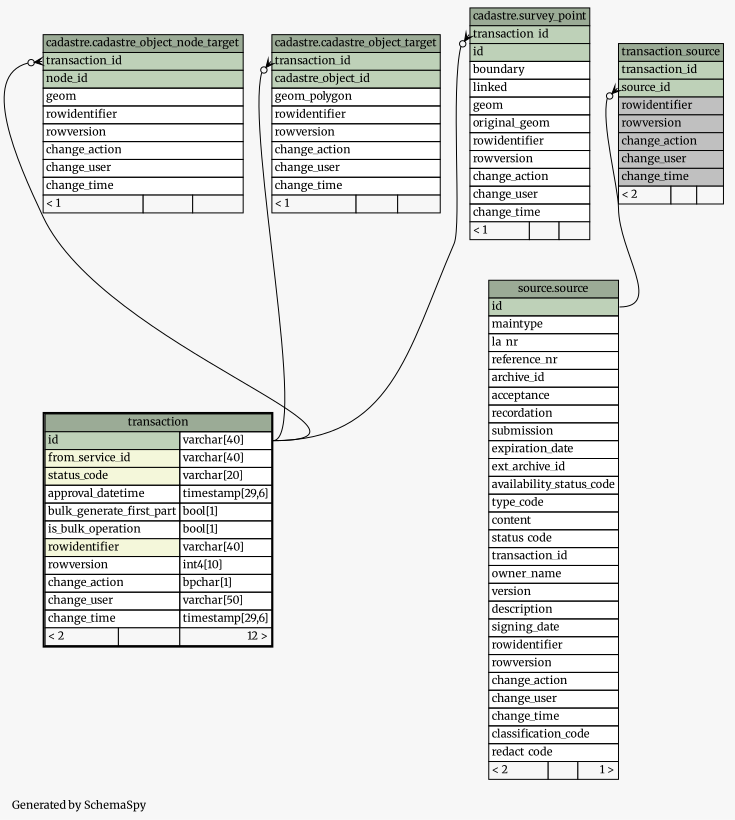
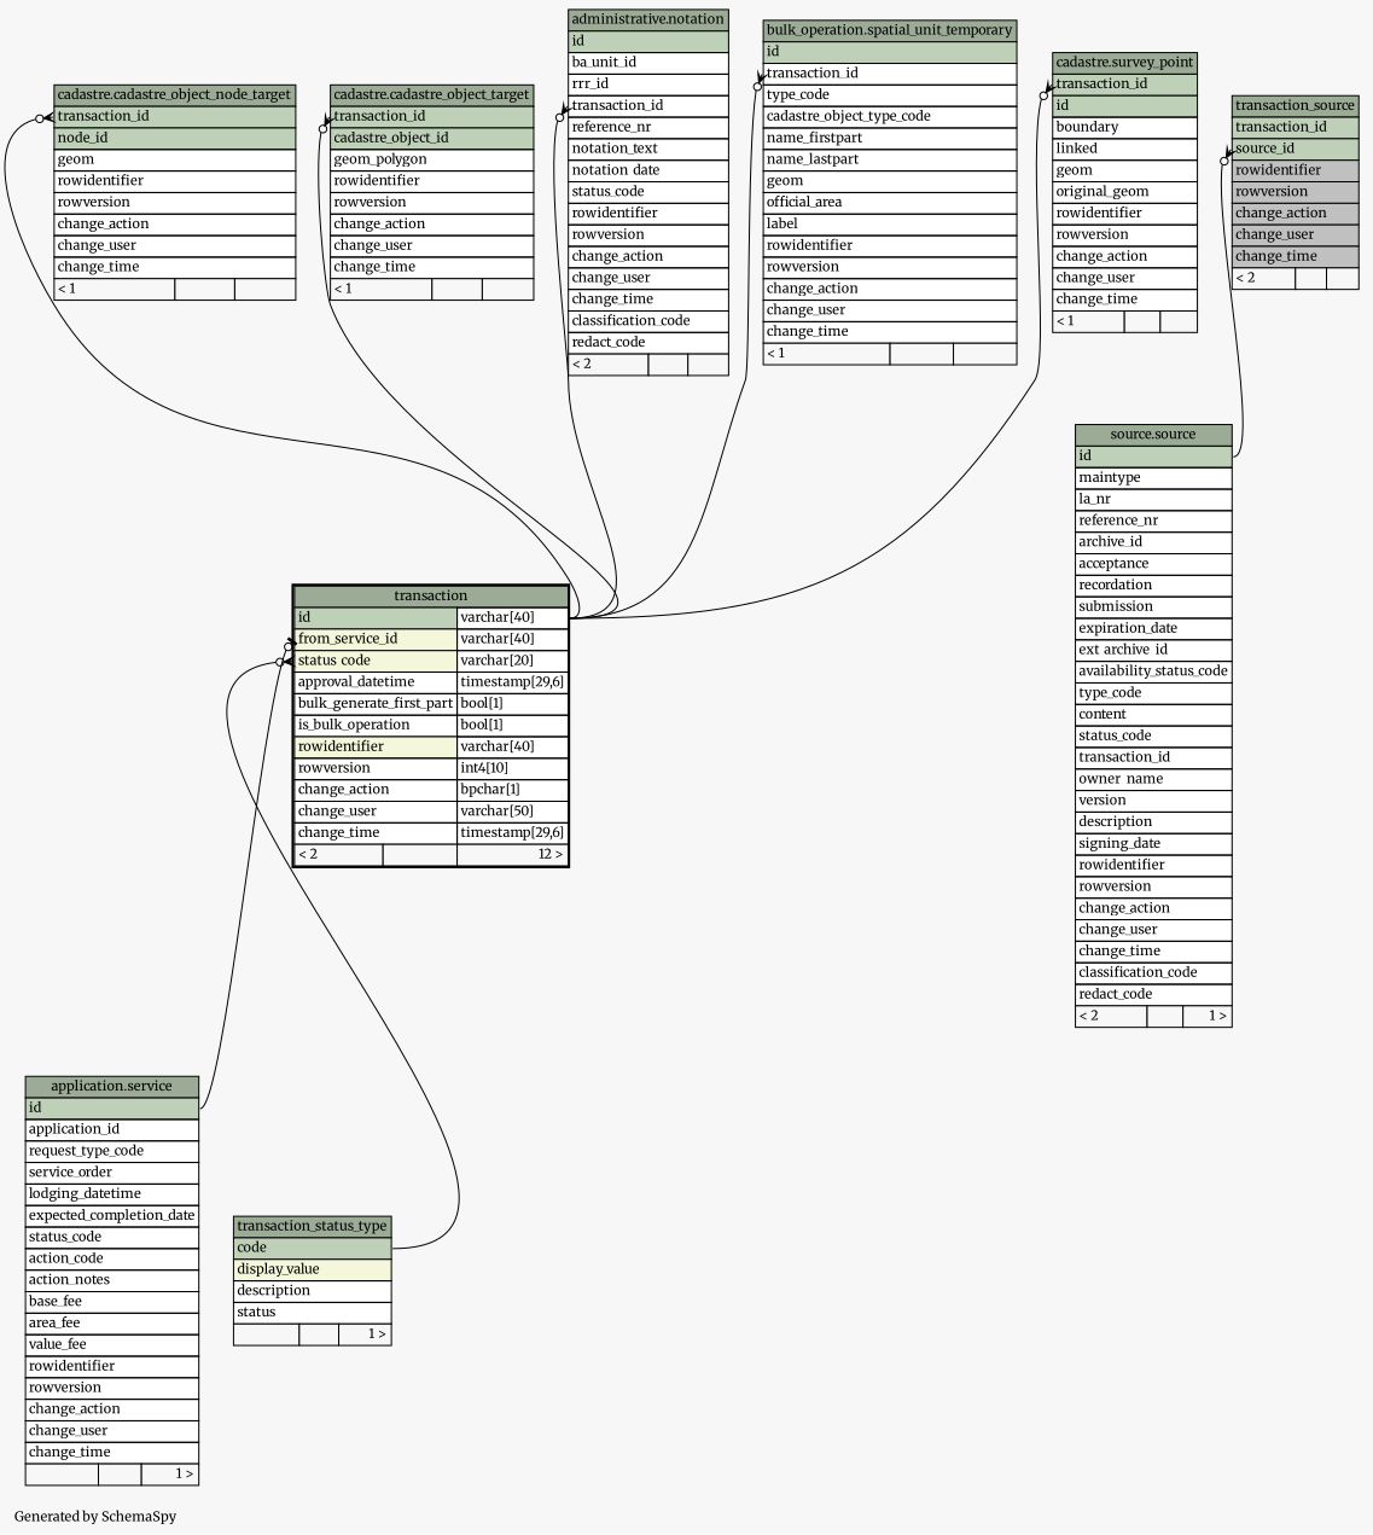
  digraph {
    bgcolor="#f7f7f7"
    fontname=Merriweather
    fontsize=11
    label="\nGenerated by SchemaSpy"
    labeljust=l
    nodesep=0.18
    rankdir=TB
    ranksep=0.46
    node [fontname=Merriweather fontsize=11 shape=plaintext]
    edge [arrowhead=none arrowsize=0.8 arrowtail=crowodot dir=back fontname=Merriweather headport="id.type:e" tailport="transaction_id:w"]
    n1 [label=<     <TABLE BORDER="2" CELLBORDER="1" CELLSPACING="0" BGCOLOR="#ffffff">       <TR><TD COLSPAN="3" BGCOLOR="#9bab96" ALIGN="CENTER">transaction</TD></TR>       <TR><TD PORT="id" COLSPAN="2" BGCOLOR="#bed1b8" ALIGN="LEFT">id</TD><TD PORT="id.type" ALIGN="LEFT">varchar[40]</TD></TR>       <TR><TD PORT="from_service_id" COLSPAN="2" BGCOLOR="#f4f7da" ALIGN="LEFT">from_service_id</TD><TD PORT="from_service_id.type" ALIGN="LEFT">varchar[40]</TD></TR>       <TR><TD PORT="status_code" COLSPAN="2" BGCOLOR="#f4f7da" ALIGN="LEFT">status_code</TD><TD PORT="status_code.type" ALIGN="LEFT">varchar[20]</TD></TR>       <TR><TD PORT="approval_datetime" COLSPAN="2" ALIGN="LEFT">approval_datetime</TD><TD PORT="approval_datetime.type" ALIGN="LEFT">timestamp[29,6]</TD></TR>       <TR><TD PORT="bulk_generate_first_part" COLSPAN="2" ALIGN="LEFT">bulk_generate_first_part</TD><TD PORT="bulk_generate_first_part.type" ALIGN="LEFT">bool[1]</TD></TR>       <TR><TD PORT="is_bulk_operation" COLSPAN="2" ALIGN="LEFT">is_bulk_operation</TD><TD PORT="is_bulk_operation.type" ALIGN="LEFT">bool[1]</TD></TR>       <TR><TD PORT="rowidentifier" COLSPAN="2" BGCOLOR="#f4f7da" ALIGN="LEFT">rowidentifier</TD><TD PORT="rowidentifier.type" ALIGN="LEFT">varchar[40]</TD></TR>       <TR><TD PORT="rowversion" COLSPAN="2" ALIGN="LEFT">rowversion</TD><TD PORT="rowversion.type" ALIGN="LEFT">int4[10]</TD></TR>       <TR><TD PORT="change_action" COLSPAN="2" ALIGN="LEFT">change_action</TD><TD PORT="change_action.type" ALIGN="LEFT">bpchar[1]</TD></TR>       <TR><TD PORT="change_user" COLSPAN="2" ALIGN="LEFT">change_user</TD><TD PORT="change_user.type" ALIGN="LEFT">varchar[50]</TD></TR>       <TR><TD PORT="change_time" COLSPAN="2" ALIGN="LEFT">change_time</TD><TD PORT="change_time.type" ALIGN="LEFT">timestamp[29,6]</TD></TR>       <TR><TD ALIGN="LEFT" BGCOLOR="#f7f7f7">&lt; 2</TD><TD ALIGN="RIGHT" BGCOLOR="#f7f7f7">  </TD><TD ALIGN="RIGHT" BGCOLOR="#f7f7f7">12 &gt;</TD></TR>     </TABLE>>]
+   n2 [label=<     <TABLE BORDER="0" CELLBORDER="1" CELLSPACING="0" BGCOLOR="#ffffff">       <TR><TD COLSPAN="3" BGCOLOR="#9bab96" ALIGN="CENTER">application.service</TD></TR>       <TR><TD PORT="id" COLSPAN="3" BGCOLOR="#bed1b8" ALIGN="LEFT">id</TD></TR>       <TR><TD PORT="application_id" COLSPAN="3" ALIGN="LEFT">application_id</TD></TR>       <TR><TD PORT="request_type_code" COLSPAN="3" ALIGN="LEFT">request_type_code</TD></TR>       <TR><TD PORT="service_order" COLSPAN="3" ALIGN="LEFT">service_order</TD></TR>       <TR><TD PORT="lodging_datetime" COLSPAN="3" ALIGN="LEFT">lodging_datetime</TD></TR>       <TR><TD PORT="expected_completion_date" COLSPAN="3" ALIGN="LEFT">expected_completion_date</TD></TR>       <TR><TD PORT="status_code" COLSPAN="3" ALIGN="LEFT">status_code</TD></TR>       <TR><TD PORT="action_code" COLSPAN="3" ALIGN="LEFT">action_code</TD></TR>       <TR><TD PORT="action_notes" COLSPAN="3" ALIGN="LEFT">action_notes</TD></TR>       <TR><TD PORT="base_fee" COLSPAN="3" ALIGN="LEFT">base_fee</TD></TR>       <TR><TD PORT="area_fee" COLSPAN="3" ALIGN="LEFT">area_fee</TD></TR>       <TR><TD PORT="value_fee" COLSPAN="3" ALIGN="LEFT">value_fee</TD></TR>       <TR><TD PORT="rowidentifier" COLSPAN="3" ALIGN="LEFT">rowidentifier</TD></TR>       <TR><TD PORT="rowversion" COLSPAN="3" ALIGN="LEFT">rowversion</TD></TR>       <TR><TD PORT="change_action" COLSPAN="3" ALIGN="LEFT">change_action</TD></TR>       <TR><TD PORT="change_user" COLSPAN="3" ALIGN="LEFT">change_user</TD></TR>       <TR><TD PORT="change_time" COLSPAN="3" ALIGN="LEFT">change_time</TD></TR>       <TR><TD ALIGN="LEFT" BGCOLOR="#f7f7f7">  </TD><TD ALIGN="RIGHT" BGCOLOR="#f7f7f7">  </TD><TD ALIGN="RIGHT" BGCOLOR="#f7f7f7">1 &gt;</TD></TR>     </TABLE>>]
+   n3 [label=<     <TABLE BORDER="0" CELLBORDER="1" CELLSPACING="0" BGCOLOR="#ffffff">       <TR><TD COLSPAN="3" BGCOLOR="#9bab96" ALIGN="CENTER">transaction_status_type</TD></TR>       <TR><TD PORT="code" COLSPAN="3" BGCOLOR="#bed1b8" ALIGN="LEFT">code</TD></TR>       <TR><TD PORT="display_value" COLSPAN="3" BGCOLOR="#f4f7da" ALIGN="LEFT">display_value</TD></TR>       <TR><TD PORT="description" COLSPAN="3" ALIGN="LEFT">description</TD></TR>       <TR><TD PORT="status" COLSPAN="3" ALIGN="LEFT">status</TD></TR>       <TR><TD ALIGN="LEFT" BGCOLOR="#f7f7f7">  </TD><TD ALIGN="RIGHT" BGCOLOR="#f7f7f7">  </TD><TD ALIGN="RIGHT" BGCOLOR="#f7f7f7">1 &gt;</TD></TR>     </TABLE>>]
    n4 [label=<     <TABLE BORDER="0" CELLBORDER="1" CELLSPACING="0" BGCOLOR="#ffffff">       <TR><TD COLSPAN="3" BGCOLOR="#9bab96" ALIGN="CENTER">cadastre.cadastre_object_node_target</TD></TR>       <TR><TD PORT="transaction_id" COLSPAN="3" BGCOLOR="#bed1b8" ALIGN="LEFT">transaction_id</TD></TR>       <TR><TD PORT="node_id" COLSPAN="3" BGCOLOR="#bed1b8" ALIGN="LEFT">node_id</TD></TR>       <TR><TD PORT="geom" COLSPAN="3" ALIGN="LEFT">geom</TD></TR>       <TR><TD PORT="rowidentifier" COLSPAN="3" ALIGN="LEFT">rowidentifier</TD></TR>       <TR><TD PORT="rowversion" COLSPAN="3" ALIGN="LEFT">rowversion</TD></TR>       <TR><TD PORT="change_action" COLSPAN="3" ALIGN="LEFT">change_action</TD></TR>       <TR><TD PORT="change_user" COLSPAN="3" ALIGN="LEFT">change_user</TD></TR>       <TR><TD PORT="change_time" COLSPAN="3" ALIGN="LEFT">change_time</TD></TR>       <TR><TD ALIGN="LEFT" BGCOLOR="#f7f7f7">&lt; 1</TD><TD ALIGN="RIGHT" BGCOLOR="#f7f7f7">  </TD><TD ALIGN="RIGHT" BGCOLOR="#f7f7f7">  </TD></TR>     </TABLE>>]
    n5 [label=<     <TABLE BORDER="0" CELLBORDER="1" CELLSPACING="0" BGCOLOR="#ffffff">       <TR><TD COLSPAN="3" BGCOLOR="#9bab96" ALIGN="CENTER">cadastre.cadastre_object_target</TD></TR>       <TR><TD PORT="transaction_id" COLSPAN="3" BGCOLOR="#bed1b8" ALIGN="LEFT">transaction_id</TD></TR>       <TR><TD PORT="cadastre_object_id" COLSPAN="3" BGCOLOR="#bed1b8" ALIGN="LEFT">cadastre_object_id</TD></TR>       <TR><TD PORT="geom_polygon" COLSPAN="3" ALIGN="LEFT">geom_polygon</TD></TR>       <TR><TD PORT="rowidentifier" COLSPAN="3" ALIGN="LEFT">rowidentifier</TD></TR>       <TR><TD PORT="rowversion" COLSPAN="3" ALIGN="LEFT">rowversion</TD></TR>       <TR><TD PORT="change_action" COLSPAN="3" ALIGN="LEFT">change_action</TD></TR>       <TR><TD PORT="change_user" COLSPAN="3" ALIGN="LEFT">change_user</TD></TR>       <TR><TD PORT="change_time" COLSPAN="3" ALIGN="LEFT">change_time</TD></TR>       <TR><TD ALIGN="LEFT" BGCOLOR="#f7f7f7">&lt; 1</TD><TD ALIGN="RIGHT" BGCOLOR="#f7f7f7">  </TD><TD ALIGN="RIGHT" BGCOLOR="#f7f7f7">  </TD></TR>     </TABLE>>]
+   n6 [label=<     <TABLE BORDER="0" CELLBORDER="1" CELLSPACING="0" BGCOLOR="#ffffff">       <TR><TD COLSPAN="3" BGCOLOR="#9bab96" ALIGN="CENTER">administrative.notation</TD></TR>       <TR><TD PORT="id" COLSPAN="3" BGCOLOR="#bed1b8" ALIGN="LEFT">id</TD></TR>       <TR><TD PORT="ba_unit_id" COLSPAN="3" ALIGN="LEFT">ba_unit_id</TD></TR>       <TR><TD PORT="rrr_id" COLSPAN="3" ALIGN="LEFT">rrr_id</TD></TR>       <TR><TD PORT="transaction_id" COLSPAN="3" ALIGN="LEFT">transaction_id</TD></TR>       <TR><TD PORT="reference_nr" COLSPAN="3" ALIGN="LEFT">reference_nr</TD></TR>       <TR><TD PORT="notation_text" COLSPAN="3" ALIGN="LEFT">notation_text</TD></TR>       <TR><TD PORT="notation_date" COLSPAN="3" ALIGN="LEFT">notation_date</TD></TR>       <TR><TD PORT="status_code" COLSPAN="3" ALIGN="LEFT">status_code</TD></TR>       <TR><TD PORT="rowidentifier" COLSPAN="3" ALIGN="LEFT">rowidentifier</TD></TR>       <TR><TD PORT="rowversion" COLSPAN="3" ALIGN="LEFT">rowversion</TD></TR>       <TR><TD PORT="change_action" COLSPAN="3" ALIGN="LEFT">change_action</TD></TR>       <TR><TD PORT="change_user" COLSPAN="3" ALIGN="LEFT">change_user</TD></TR>       <TR><TD PORT="change_time" COLSPAN="3" ALIGN="LEFT">change_time</TD></TR>       <TR><TD PORT="classification_code" COLSPAN="3" ALIGN="LEFT">classification_code</TD></TR>       <TR><TD PORT="redact_code" COLSPAN="3" ALIGN="LEFT">redact_code</TD></TR>       <TR><TD ALIGN="LEFT" BGCOLOR="#f7f7f7">&lt; 2</TD><TD ALIGN="RIGHT" BGCOLOR="#f7f7f7">  </TD><TD ALIGN="RIGHT" BGCOLOR="#f7f7f7">  </TD></TR>     </TABLE>>]
    n7 [label=<     <TABLE BORDER="0" CELLBORDER="1" CELLSPACING="0" BGCOLOR="#ffffff">       <TR><TD COLSPAN="3" BGCOLOR="#9bab96" ALIGN="CENTER">source.source</TD></TR>       <TR><TD PORT="id" COLSPAN="3" BGCOLOR="#bed1b8" ALIGN="LEFT">id</TD></TR>       <TR><TD PORT="maintype" COLSPAN="3" ALIGN="LEFT">maintype</TD></TR>       <TR><TD PORT="la_nr" COLSPAN="3" ALIGN="LEFT">la_nr</TD></TR>       <TR><TD PORT="reference_nr" COLSPAN="3" ALIGN="LEFT">reference_nr</TD></TR>       <TR><TD PORT="archive_id" COLSPAN="3" ALIGN="LEFT">archive_id</TD></TR>       <TR><TD PORT="acceptance" COLSPAN="3" ALIGN="LEFT">acceptance</TD></TR>       <TR><TD PORT="recordation" COLSPAN="3" ALIGN="LEFT">recordation</TD></TR>       <TR><TD PORT="submission" COLSPAN="3" ALIGN="LEFT">submission</TD></TR>       <TR><TD PORT="expiration_date" COLSPAN="3" ALIGN="LEFT">expiration_date</TD></TR>       <TR><TD PORT="ext_archive_id" COLSPAN="3" ALIGN="LEFT">ext_archive_id</TD></TR>       <TR><TD PORT="availability_status_code" COLSPAN="3" ALIGN="LEFT">availability_status_code</TD></TR>       <TR><TD PORT="type_code" COLSPAN="3" ALIGN="LEFT">type_code</TD></TR>       <TR><TD PORT="content" COLSPAN="3" ALIGN="LEFT">content</TD></TR>       <TR><TD PORT="status_code" COLSPAN="3" ALIGN="LEFT">status_code</TD></TR>       <TR><TD PORT="transaction_id" COLSPAN="3" ALIGN="LEFT">transaction_id</TD></TR>       <TR><TD PORT="owner_name" COLSPAN="3" ALIGN="LEFT">owner_name</TD></TR>       <TR><TD PORT="version" COLSPAN="3" ALIGN="LEFT">version</TD></TR>       <TR><TD PORT="description" COLSPAN="3" ALIGN="LEFT">description</TD></TR>       <TR><TD PORT="signing_date" COLSPAN="3" ALIGN="LEFT">signing_date</TD></TR>       <TR><TD PORT="rowidentifier" COLSPAN="3" ALIGN="LEFT">rowidentifier</TD></TR>       <TR><TD PORT="rowversion" COLSPAN="3" ALIGN="LEFT">rowversion</TD></TR>       <TR><TD PORT="change_action" COLSPAN="3" ALIGN="LEFT">change_action</TD></TR>       <TR><TD PORT="change_user" COLSPAN="3" ALIGN="LEFT">change_user</TD></TR>       <TR><TD PORT="change_time" COLSPAN="3" ALIGN="LEFT">change_time</TD></TR>       <TR><TD PORT="classification_code" COLSPAN="3" ALIGN="LEFT">classification_code</TD></TR>       <TR><TD PORT="redact_code" COLSPAN="3" ALIGN="LEFT">redact_code</TD></TR>       <TR><TD ALIGN="LEFT" BGCOLOR="#f7f7f7">&lt; 2</TD><TD ALIGN="RIGHT" BGCOLOR="#f7f7f7">  </TD><TD ALIGN="RIGHT" BGCOLOR="#f7f7f7">1 &gt;</TD></TR>     </TABLE>>]
+   n8 [label=<     <TABLE BORDER="0" CELLBORDER="1" CELLSPACING="0" BGCOLOR="#ffffff">       <TR><TD COLSPAN="3" BGCOLOR="#9bab96" ALIGN="CENTER">bulk_operation.spatial_unit_temporary</TD></TR>       <TR><TD PORT="id" COLSPAN="3" BGCOLOR="#bed1b8" ALIGN="LEFT">id</TD></TR>       <TR><TD PORT="transaction_id" COLSPAN="3" ALIGN="LEFT">transaction_id</TD></TR>       <TR><TD PORT="type_code" COLSPAN="3" ALIGN="LEFT">type_code</TD></TR>       <TR><TD PORT="cadastre_object_type_code" COLSPAN="3" ALIGN="LEFT">cadastre_object_type_code</TD></TR>       <TR><TD PORT="name_firstpart" COLSPAN="3" ALIGN="LEFT">name_firstpart</TD></TR>       <TR><TD PORT="name_lastpart" COLSPAN="3" ALIGN="LEFT">name_lastpart</TD></TR>       <TR><TD PORT="geom" COLSPAN="3" ALIGN="LEFT">geom</TD></TR>       <TR><TD PORT="official_area" COLSPAN="3" ALIGN="LEFT">official_area</TD></TR>       <TR><TD PORT="label" COLSPAN="3" ALIGN="LEFT">label</TD></TR>       <TR><TD PORT="rowidentifier" COLSPAN="3" ALIGN="LEFT">rowidentifier</TD></TR>       <TR><TD PORT="rowversion" COLSPAN="3" ALIGN="LEFT">rowversion</TD></TR>       <TR><TD PORT="change_action" COLSPAN="3" ALIGN="LEFT">change_action</TD></TR>       <TR><TD PORT="change_user" COLSPAN="3" ALIGN="LEFT">change_user</TD></TR>       <TR><TD PORT="change_time" COLSPAN="3" ALIGN="LEFT">change_time</TD></TR>       <TR><TD ALIGN="LEFT" BGCOLOR="#f7f7f7">&lt; 1</TD><TD ALIGN="RIGHT" BGCOLOR="#f7f7f7">  </TD><TD ALIGN="RIGHT" BGCOLOR="#f7f7f7">  </TD></TR>     </TABLE>>]
    n9 [label=<     <TABLE BORDER="0" CELLBORDER="1" CELLSPACING="0" BGCOLOR="#ffffff">       <TR><TD COLSPAN="3" BGCOLOR="#9bab96" ALIGN="CENTER">cadastre.survey_point</TD></TR>       <TR><TD PORT="transaction_id" COLSPAN="3" BGCOLOR="#bed1b8" ALIGN="LEFT">transaction_id</TD></TR>       <TR><TD PORT="id" COLSPAN="3" BGCOLOR="#bed1b8" ALIGN="LEFT">id</TD></TR>       <TR><TD PORT="boundary" COLSPAN="3" ALIGN="LEFT">boundary</TD></TR>       <TR><TD PORT="linked" COLSPAN="3" ALIGN="LEFT">linked</TD></TR>       <TR><TD PORT="geom" COLSPAN="3" ALIGN="LEFT">geom</TD></TR>       <TR><TD PORT="original_geom" COLSPAN="3" ALIGN="LEFT">original_geom</TD></TR>       <TR><TD PORT="rowidentifier" COLSPAN="3" ALIGN="LEFT">rowidentifier</TD></TR>       <TR><TD PORT="rowversion" COLSPAN="3" ALIGN="LEFT">rowversion</TD></TR>       <TR><TD PORT="change_action" COLSPAN="3" ALIGN="LEFT">change_action</TD></TR>       <TR><TD PORT="change_user" COLSPAN="3" ALIGN="LEFT">change_user</TD></TR>       <TR><TD PORT="change_time" COLSPAN="3" ALIGN="LEFT">change_time</TD></TR>       <TR><TD ALIGN="LEFT" BGCOLOR="#f7f7f7">&lt; 1</TD><TD ALIGN="RIGHT" BGCOLOR="#f7f7f7">  </TD><TD ALIGN="RIGHT" BGCOLOR="#f7f7f7">  </TD></TR>     </TABLE>>]
    n10 [label=<     <TABLE BORDER="0" CELLBORDER="1" CELLSPACING="0" BGCOLOR="#ffffff">       <TR><TD COLSPAN="3" BGCOLOR="#9bab96" ALIGN="CENTER">transaction_source</TD></TR>       <TR><TD PORT="transaction_id" COLSPAN="3" BGCOLOR="#bed1b8" ALIGN="LEFT">transaction_id</TD></TR>       <TR><TD PORT="source_id" COLSPAN="3" BGCOLOR="#bed1b8" ALIGN="LEFT">source_id</TD></TR>       <TR><TD PORT="rowidentifier" COLSPAN="3" BGCOLOR="#c0c0c0" ALIGN="LEFT">rowidentifier</TD></TR>       <TR><TD PORT="rowversion" COLSPAN="3" BGCOLOR="#c0c0c0" ALIGN="LEFT">rowversion</TD></TR>       <TR><TD PORT="change_action" COLSPAN="3" BGCOLOR="#c0c0c0" ALIGN="LEFT">change_action</TD></TR>       <TR><TD PORT="change_user" COLSPAN="3" BGCOLOR="#c0c0c0" ALIGN="LEFT">change_user</TD></TR>       <TR><TD PORT="change_time" COLSPAN="3" BGCOLOR="#c0c0c0" ALIGN="LEFT">change_time</TD></TR>       <TR><TD ALIGN="LEFT" BGCOLOR="#f7f7f7">&lt; 2</TD><TD ALIGN="RIGHT" BGCOLOR="#f7f7f7">  </TD><TD ALIGN="RIGHT" BGCOLOR="#f7f7f7">  </TD></TR>     </TABLE>>]
+   n1 -> n2 [arrowtail=teeodot headport="id:e" tailport="from_service_id:w"]
+   n1 -> n3 [headport="code:e" tailport="status_code:w"]
    n4 -> n1
    n5 -> n1
+   n6 -> n1
+   n8 -> n1
    n9 -> n1
    n10 -> n7 [headport="id:e" tailport="source_id:w"]
  }
